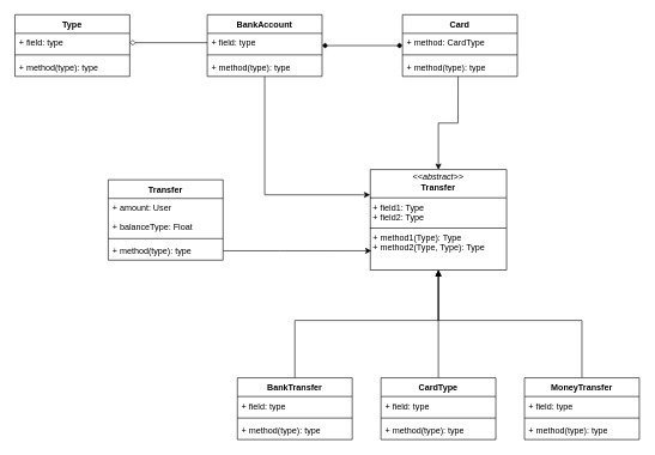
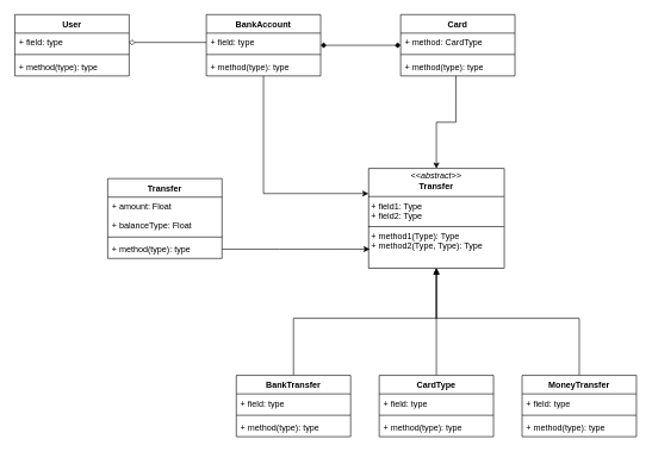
  <mxCell id="0" />
  <mxCell id="1" parent="0" />
  <mxCell id="2" style="edgeStyle=orthogonalEdgeStyle;rounded=0;orthogonalLoop=1;jettySize=auto;html=1;exitX=0.5;exitY=0;exitDx=0;exitDy=0;endArrow=block;endFill=1;entryX=0.5;entryY=1;entryDx=0;entryDy=0;" edge="1" parent="1" source="3" target="28"><mxGeometry relative="1" as="geometry"><mxPoint x="585" y="396" as="targetPoint" /><mxPoint x="470" y="466" as="sourcePoint" /><Array as="points"><mxPoint x="410" y="446" /><mxPoint x="610" y="446" /></Array></mxGeometry></mxCell>
  <mxCell id="3" value="BankTransfer" style="swimlane;fontStyle=1;align=center;verticalAlign=top;childLayout=stackLayout;horizontal=1;startSize=26;horizontalStack=0;resizeParent=1;resizeParentMax=0;resizeLast=0;collapsible=1;marginBottom=0;whiteSpace=wrap;html=1;" vertex="1" parent="1"><mxGeometry x="330" y="526" width="160" height="86" as="geometry" /></mxCell>
  <mxCell id="4" value="+ field: type" style="text;strokeColor=none;fillColor=none;align=left;verticalAlign=top;spacingLeft=4;spacingRight=4;overflow=hidden;rotatable=0;points=[[0,0.5],[1,0.5]];portConstraint=eastwest;whiteSpace=wrap;html=1;" vertex="1" parent="3"><mxGeometry y="26" width="160" height="26" as="geometry" /></mxCell>
  <mxCell id="5" value="" style="line;strokeWidth=1;fillColor=none;align=left;verticalAlign=middle;spacingTop=-1;spacingLeft=3;spacingRight=3;rotatable=0;labelPosition=right;points=[];portConstraint=eastwest;strokeColor=inherit;" vertex="1" parent="3"><mxGeometry y="52" width="160" height="8" as="geometry" /></mxCell>
  <mxCell id="6" value="+ method(type): type" style="text;strokeColor=none;fillColor=none;align=left;verticalAlign=top;spacingLeft=4;spacingRight=4;overflow=hidden;rotatable=0;points=[[0,0.5],[1,0.5]];portConstraint=eastwest;whiteSpace=wrap;html=1;" vertex="1" parent="3"><mxGeometry y="60" width="160" height="26" as="geometry" /></mxCell>
  <mxCell id="7" style="edgeStyle=orthogonalEdgeStyle;rounded=0;orthogonalLoop=1;jettySize=auto;html=1;entryX=0;entryY=0.25;entryDx=0;entryDy=0;" edge="1" parent="1" source="8" target="28"><mxGeometry relative="1" as="geometry"><mxPoint x="368" y="166" as="targetPoint" /><Array as="points"><mxPoint x="368" y="271" /></Array></mxGeometry></mxCell>
  <mxCell id="8" value="BankAccount" style="swimlane;fontStyle=1;align=center;verticalAlign=top;childLayout=stackLayout;horizontal=1;startSize=26;horizontalStack=0;resizeParent=1;resizeParentMax=0;resizeLast=0;collapsible=1;marginBottom=0;whiteSpace=wrap;html=1;" vertex="1" parent="1"><mxGeometry x="288" y="20" width="160" height="86" as="geometry" /></mxCell>
  <mxCell id="9" value="+ field: type" style="text;strokeColor=none;fillColor=none;align=left;verticalAlign=top;spacingLeft=4;spacingRight=4;overflow=hidden;rotatable=0;points=[[0,0.5],[1,0.5]];portConstraint=eastwest;whiteSpace=wrap;html=1;" vertex="1" parent="8"><mxGeometry y="26" width="160" height="26" as="geometry" /></mxCell>
  <mxCell id="10" value="" style="line;strokeWidth=1;fillColor=none;align=left;verticalAlign=middle;spacingTop=-1;spacingLeft=3;spacingRight=3;rotatable=0;labelPosition=right;points=[];portConstraint=eastwest;strokeColor=inherit;" vertex="1" parent="8"><mxGeometry y="52" width="160" height="8" as="geometry" /></mxCell>
  <mxCell id="11" value="+ method(type): type" style="text;strokeColor=none;fillColor=none;align=left;verticalAlign=top;spacingLeft=4;spacingRight=4;overflow=hidden;rotatable=0;points=[[0,0.5],[1,0.5]];portConstraint=eastwest;whiteSpace=wrap;html=1;" vertex="1" parent="8"><mxGeometry y="60" width="160" height="26" as="geometry" /></mxCell>
- <mxCell id="12" value="Type" style="swimlane;fontStyle=1;align=center;verticalAlign=top;childLayout=stackLayout;horizontal=1;startSize=26;horizontalStack=0;resizeParent=1;resizeParentMax=0;resizeLast=0;collapsible=1;marginBottom=0;whiteSpace=wrap;html=1;" vertex="1" parent="1"><mxGeometry x="20" y="20" width="160" height="86" as="geometry" /></mxCell>
+ <mxCell id="12" value="User" style="swimlane;fontStyle=1;align=center;verticalAlign=top;childLayout=stackLayout;horizontal=1;startSize=26;horizontalStack=0;resizeParent=1;resizeParentMax=0;resizeLast=0;collapsible=1;marginBottom=0;whiteSpace=wrap;html=1;" vertex="1" parent="1"><mxGeometry x="20" y="20" width="160" height="86" as="geometry" /></mxCell>
  <mxCell id="13" value="+ field: type" style="text;strokeColor=none;fillColor=none;align=left;verticalAlign=top;spacingLeft=4;spacingRight=4;overflow=hidden;rotatable=0;points=[[0,0.5],[1,0.5]];portConstraint=eastwest;whiteSpace=wrap;html=1;" vertex="1" parent="12"><mxGeometry y="26" width="160" height="26" as="geometry" /></mxCell>
  <mxCell id="14" value="" style="line;strokeWidth=1;fillColor=none;align=left;verticalAlign=middle;spacingTop=-1;spacingLeft=3;spacingRight=3;rotatable=0;labelPosition=right;points=[];portConstraint=eastwest;strokeColor=inherit;" vertex="1" parent="12"><mxGeometry y="52" width="160" height="8" as="geometry" /></mxCell>
  <mxCell id="15" value="+ method(type): type" style="text;strokeColor=none;fillColor=none;align=left;verticalAlign=top;spacingLeft=4;spacingRight=4;overflow=hidden;rotatable=0;points=[[0,0.5],[1,0.5]];portConstraint=eastwest;whiteSpace=wrap;html=1;" vertex="1" parent="12"><mxGeometry y="60" width="160" height="26" as="geometry" /></mxCell>
  <mxCell id="16" style="edgeStyle=orthogonalEdgeStyle;rounded=0;orthogonalLoop=1;jettySize=auto;html=1;entryX=0;entryY=0.5;entryDx=0;entryDy=0;endArrow=none;endFill=0;startArrow=diamond;startFill=0;enumerate=0;" edge="1" parent="1" source="13" target="9"><mxGeometry relative="1" as="geometry" /></mxCell>
  <mxCell id="17" style="edgeStyle=orthogonalEdgeStyle;rounded=0;orthogonalLoop=1;jettySize=auto;html=1;entryX=0.5;entryY=0;entryDx=0;entryDy=0;exitX=0.484;exitY=0.994;exitDx=0;exitDy=0;exitPerimeter=0;" edge="1" parent="1" source="21" target="28"><mxGeometry relative="1" as="geometry"><mxPoint x="610" y="116" as="sourcePoint" /></mxGeometry></mxCell>
  <mxCell id="18" value="Card" style="swimlane;fontStyle=1;align=center;verticalAlign=top;childLayout=stackLayout;horizontal=1;startSize=26;horizontalStack=0;resizeParent=1;resizeParentMax=0;resizeLast=0;collapsible=1;marginBottom=0;whiteSpace=wrap;html=1;" vertex="1" parent="1"><mxGeometry x="560" y="20" width="160" height="86" as="geometry" /></mxCell>
  <mxCell id="19" value="+ method: CardType" style="text;strokeColor=none;fillColor=none;align=left;verticalAlign=top;spacingLeft=4;spacingRight=4;overflow=hidden;rotatable=0;points=[[0,0.5],[1,0.5]];portConstraint=eastwest;whiteSpace=wrap;html=1;" vertex="1" parent="18"><mxGeometry y="26" width="160" height="26" as="geometry" /></mxCell>
  <mxCell id="20" value="" style="line;strokeWidth=1;fillColor=none;align=left;verticalAlign=middle;spacingTop=-1;spacingLeft=3;spacingRight=3;rotatable=0;labelPosition=right;points=[];portConstraint=eastwest;strokeColor=inherit;" vertex="1" parent="18"><mxGeometry y="52" width="160" height="8" as="geometry" /></mxCell>
  <mxCell id="21" value="+ method(type): type" style="text;strokeColor=none;fillColor=none;align=left;verticalAlign=top;spacingLeft=4;spacingRight=4;overflow=hidden;rotatable=0;points=[[0,0.5],[1,0.5]];portConstraint=eastwest;whiteSpace=wrap;html=1;" vertex="1" parent="18"><mxGeometry y="60" width="160" height="26" as="geometry" /></mxCell>
  <mxCell id="22" style="edgeStyle=orthogonalEdgeStyle;rounded=0;orthogonalLoop=1;jettySize=auto;html=1;entryX=0;entryY=0.5;entryDx=0;entryDy=0;endArrow=diamond;startFill=1;startArrow=diamond;" edge="1" parent="1" source="8" target="18"><mxGeometry relative="1" as="geometry" /></mxCell>
  <mxCell id="23" style="edgeStyle=orthogonalEdgeStyle;rounded=0;orthogonalLoop=1;jettySize=auto;html=1;entryX=0.5;entryY=1;entryDx=0;entryDy=0;endArrow=block;endFill=1;exitX=0.5;exitY=0;exitDx=0;exitDy=0;" edge="1" parent="1" source="24" target="28"><mxGeometry relative="1" as="geometry"><mxPoint x="685" y="466" as="sourcePoint" /><mxPoint x="835" y="402" as="targetPoint" /><Array as="points"><mxPoint x="610" y="526" /></Array></mxGeometry></mxCell>
  <mxCell id="24" value="CardType" style="swimlane;fontStyle=1;align=center;verticalAlign=top;childLayout=stackLayout;horizontal=1;startSize=26;horizontalStack=0;resizeParent=1;resizeParentMax=0;resizeLast=0;collapsible=1;marginBottom=0;whiteSpace=wrap;html=1;" vertex="1" parent="1"><mxGeometry x="530" y="526" width="160" height="86" as="geometry" /></mxCell>
  <mxCell id="25" value="+ field: type" style="text;strokeColor=none;fillColor=none;align=left;verticalAlign=top;spacingLeft=4;spacingRight=4;overflow=hidden;rotatable=0;points=[[0,0.5],[1,0.5]];portConstraint=eastwest;whiteSpace=wrap;html=1;" vertex="1" parent="24"><mxGeometry y="26" width="160" height="26" as="geometry" /></mxCell>
  <mxCell id="26" value="" style="line;strokeWidth=1;fillColor=none;align=left;verticalAlign=middle;spacingTop=-1;spacingLeft=3;spacingRight=3;rotatable=0;labelPosition=right;points=[];portConstraint=eastwest;strokeColor=inherit;" vertex="1" parent="24"><mxGeometry y="52" width="160" height="8" as="geometry" /></mxCell>
  <mxCell id="27" value="+ method(type): type" style="text;strokeColor=none;fillColor=none;align=left;verticalAlign=top;spacingLeft=4;spacingRight=4;overflow=hidden;rotatable=0;points=[[0,0.5],[1,0.5]];portConstraint=eastwest;whiteSpace=wrap;html=1;" vertex="1" parent="24"><mxGeometry y="60" width="160" height="26" as="geometry" /></mxCell>
  <mxCell id="28" value="&lt;p style=&quot;margin:0px;margin-top:4px;text-align:center;&quot;&gt;&lt;i&gt;&amp;lt;&amp;lt;abstract&amp;gt;&amp;gt;&lt;/i&gt;&lt;br&gt;&lt;b&gt;Transfer&lt;/b&gt;&lt;/p&gt;&lt;hr size=&quot;1&quot; style=&quot;border-style:solid;&quot;&gt;&lt;p style=&quot;margin:0px;margin-left:4px;&quot;&gt;+ field1: Type&lt;br&gt;+ field2: Type&lt;/p&gt;&lt;hr size=&quot;1&quot; style=&quot;border-style:solid;&quot;&gt;&lt;p style=&quot;margin:0px;margin-left:4px;&quot;&gt;+ method1(Type): Type&lt;br&gt;+ method2(Type, Type): Type&lt;/p&gt;" style="verticalAlign=top;align=left;overflow=fill;html=1;whiteSpace=wrap;" vertex="1" parent="1"><mxGeometry x="515" y="236" width="190" height="140" as="geometry" /></mxCell>
  <mxCell id="29" value="Transfer" style="swimlane;fontStyle=1;align=center;verticalAlign=top;childLayout=stackLayout;horizontal=1;startSize=26;horizontalStack=0;resizeParent=1;resizeParentMax=0;resizeLast=0;collapsible=1;marginBottom=0;whiteSpace=wrap;html=1;" vertex="1" parent="1"><mxGeometry x="150" y="250" width="160" height="112" as="geometry" /></mxCell>
- <mxCell id="30" value="+ amount: User" style="text;strokeColor=none;fillColor=none;align=left;verticalAlign=top;spacingLeft=4;spacingRight=4;overflow=hidden;rotatable=0;points=[[0,0.5],[1,0.5]];portConstraint=eastwest;whiteSpace=wrap;html=1;" vertex="1" parent="29"><mxGeometry y="26" width="160" height="26" as="geometry" /></mxCell>
+ <mxCell id="30" value="+ amount: Float" style="text;strokeColor=none;fillColor=none;align=left;verticalAlign=top;spacingLeft=4;spacingRight=4;overflow=hidden;rotatable=0;points=[[0,0.5],[1,0.5]];portConstraint=eastwest;whiteSpace=wrap;html=1;" vertex="1" parent="29"><mxGeometry y="26" width="160" height="26" as="geometry" /></mxCell>
  <mxCell id="31" value="+ balanceType: Float" style="text;strokeColor=none;fillColor=none;align=left;verticalAlign=top;spacingLeft=4;spacingRight=4;overflow=hidden;rotatable=0;points=[[0,0.5],[1,0.5]];portConstraint=eastwest;whiteSpace=wrap;html=1;" vertex="1" parent="29"><mxGeometry y="52" width="160" height="26" as="geometry" /></mxCell>
  <mxCell id="32" value="" style="line;strokeWidth=1;fillColor=none;align=left;verticalAlign=middle;spacingTop=-1;spacingLeft=3;spacingRight=3;rotatable=0;labelPosition=right;points=[];portConstraint=eastwest;strokeColor=inherit;" vertex="1" parent="29"><mxGeometry y="78" width="160" height="8" as="geometry" /></mxCell>
  <mxCell id="33" value="+ method(type): type" style="text;strokeColor=none;fillColor=none;align=left;verticalAlign=top;spacingLeft=4;spacingRight=4;overflow=hidden;rotatable=0;points=[[0,0.5],[1,0.5]];portConstraint=eastwest;whiteSpace=wrap;html=1;" vertex="1" parent="29"><mxGeometry y="86" width="160" height="26" as="geometry" /></mxCell>
  <mxCell id="34" style="edgeStyle=orthogonalEdgeStyle;rounded=0;orthogonalLoop=1;jettySize=auto;html=1;entryX=0.5;entryY=1;entryDx=0;entryDy=0;exitX=0.5;exitY=0;exitDx=0;exitDy=0;" edge="1" parent="1" source="35" target="28"><mxGeometry relative="1" as="geometry"><Array as="points"><mxPoint x="810" y="446" /><mxPoint x="610" y="446" /></Array></mxGeometry></mxCell>
  <mxCell id="35" value="MoneyTransfer" style="swimlane;fontStyle=1;align=center;verticalAlign=top;childLayout=stackLayout;horizontal=1;startSize=26;horizontalStack=0;resizeParent=1;resizeParentMax=0;resizeLast=0;collapsible=1;marginBottom=0;whiteSpace=wrap;html=1;" vertex="1" parent="1"><mxGeometry x="730" y="526" width="160" height="86" as="geometry" /></mxCell>
  <mxCell id="36" value="+ field: type" style="text;strokeColor=none;fillColor=none;align=left;verticalAlign=top;spacingLeft=4;spacingRight=4;overflow=hidden;rotatable=0;points=[[0,0.5],[1,0.5]];portConstraint=eastwest;whiteSpace=wrap;html=1;" vertex="1" parent="35"><mxGeometry y="26" width="160" height="26" as="geometry" /></mxCell>
  <mxCell id="37" value="" style="line;strokeWidth=1;fillColor=none;align=left;verticalAlign=middle;spacingTop=-1;spacingLeft=3;spacingRight=3;rotatable=0;labelPosition=right;points=[];portConstraint=eastwest;strokeColor=inherit;" vertex="1" parent="35"><mxGeometry y="52" width="160" height="8" as="geometry" /></mxCell>
  <mxCell id="38" value="+ method(type): type" style="text;strokeColor=none;fillColor=none;align=left;verticalAlign=top;spacingLeft=4;spacingRight=4;overflow=hidden;rotatable=0;points=[[0,0.5],[1,0.5]];portConstraint=eastwest;whiteSpace=wrap;html=1;" vertex="1" parent="35"><mxGeometry y="60" width="160" height="26" as="geometry" /></mxCell>
  <mxCell id="39" style="edgeStyle=orthogonalEdgeStyle;rounded=0;orthogonalLoop=1;jettySize=auto;html=1;entryX=0.009;entryY=0.807;entryDx=0;entryDy=0;entryPerimeter=0;exitX=1;exitY=0.5;exitDx=0;exitDy=0;" edge="1" parent="1" source="33" target="28"><mxGeometry relative="1" as="geometry"><Array as="points"><mxPoint x="390" y="349" /><mxPoint x="390" y="349" /></Array></mxGeometry></mxCell>
